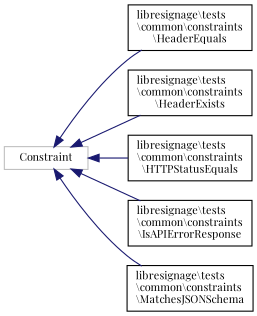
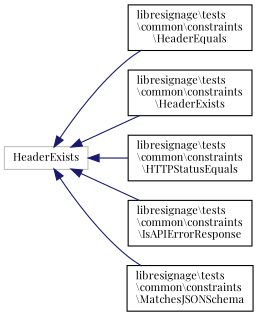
  digraph {
    rankdir=LR
    fontname="Playfair Display"
    node [color=black fillcolor=white fontname="Playfair Display" fontsize=10 shape=record style=filled]
    edge [color=midnightblue dir=back fontname="Playfair Display" fontsize=10 labelfontname=Helvetica labelfontsize=10 style=solid]
-   n1 [color=grey75 height=0.2 label=Constraint width=0.4]
+   n1 [color=grey75 height=0.2 label=HeaderExists width=0.4]
    n2 [height=0.2 label="libresignage\\tests\l\\common\\constraints\l\\HeaderEquals" width=0.4]
    n3 [height=0.2 label="libresignage\\tests\l\\common\\constraints\l\\HeaderExists" width=0.4]
    n4 [height=0.2 label="libresignage\\tests\l\\common\\constraints\l\\HTTPStatusEquals" width=0.4]
    n5 [height=0.2 label="libresignage\\tests\l\\common\\constraints\l\\IsAPIErrorResponse" width=0.4]
    n6 [height=0.2 label="libresignage\\tests\l\\common\\constraints\l\\MatchesJSONSchema" width=0.4]
    n1 -> n2
    n1 -> n3
    n1 -> n4
    n1 -> n5
    n1 -> n6
  }
